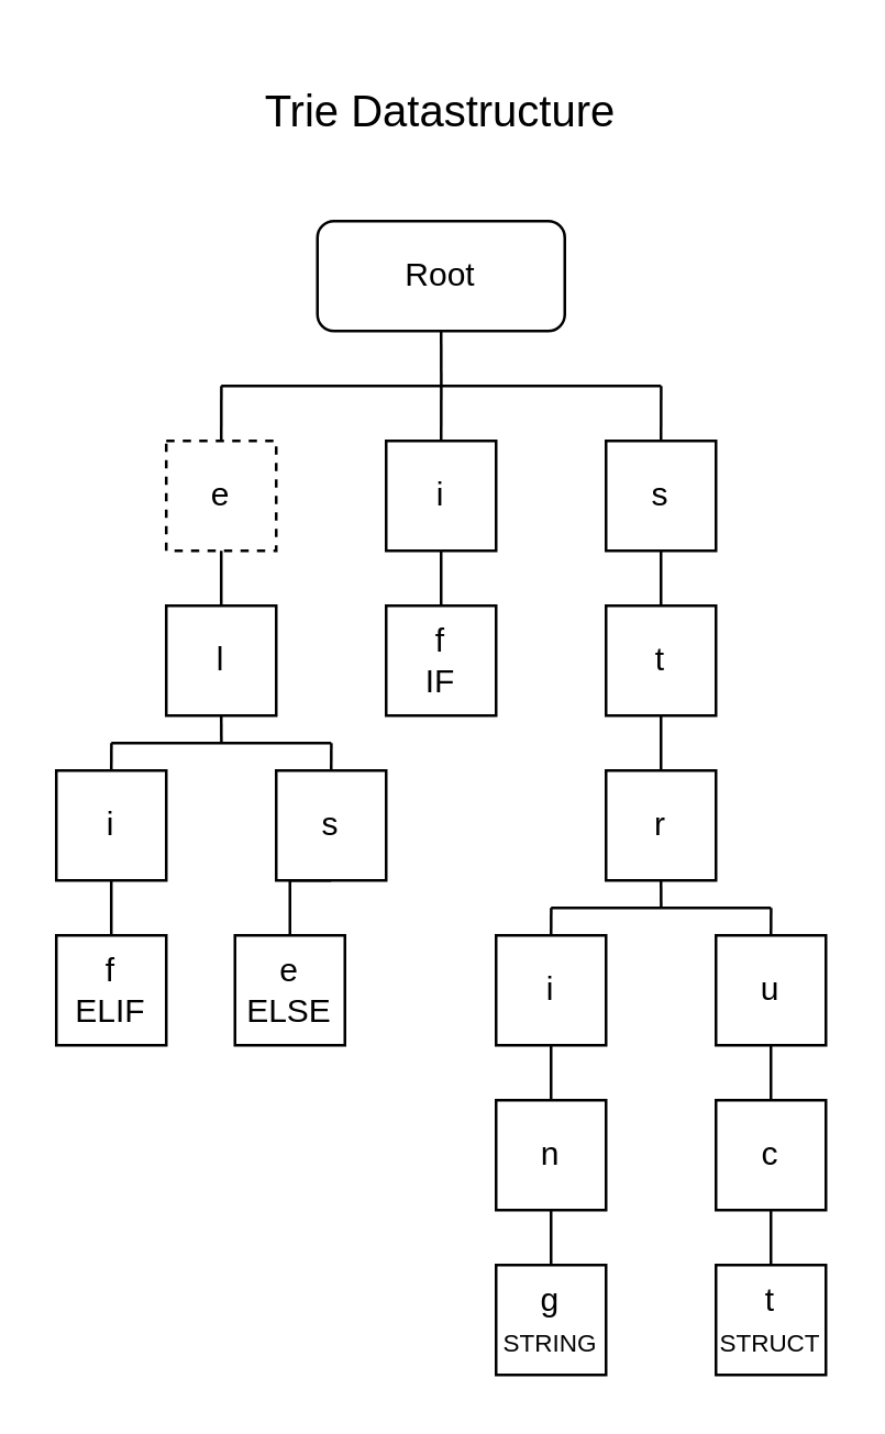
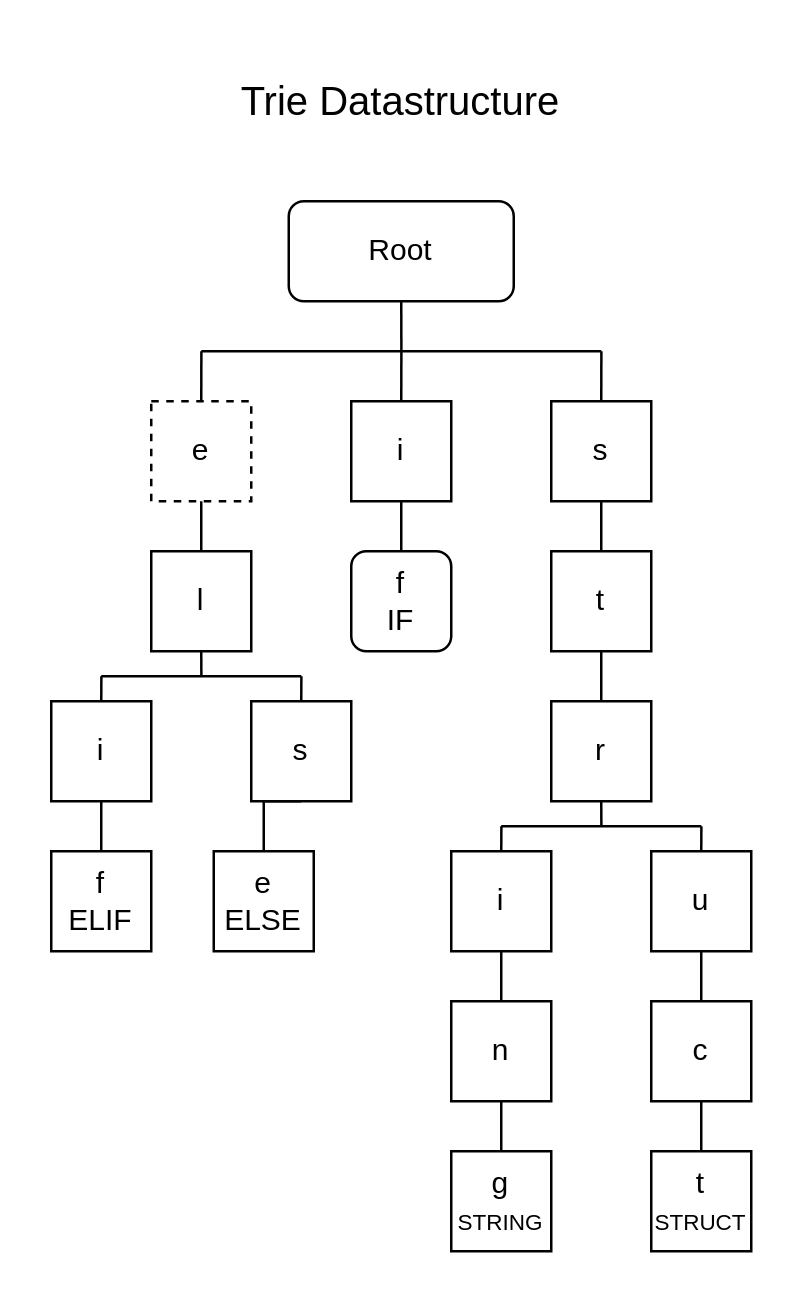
  <mxCell id="0" />
  <mxCell id="1" parent="0" />
  <mxCell id="2" style="edgeStyle=orthogonalEdgeStyle;rounded=0;orthogonalLoop=1;jettySize=auto;html=1;exitX=0.5;exitY=1;exitDx=0;exitDy=0;endArrow=none;startFill=0;" edge="1" parent="1" source="3"><mxGeometry relative="1" as="geometry"><mxPoint x="160.048" y="140" as="targetPoint" /></mxGeometry></mxCell>
  <mxCell id="3" value="Root" style="rounded=1;whiteSpace=wrap;html=1;" vertex="1" parent="1"><mxGeometry x="115" y="80" width="90" height="40" as="geometry" /></mxCell>
  <mxCell id="4" style="edgeStyle=orthogonalEdgeStyle;rounded=0;orthogonalLoop=1;jettySize=auto;html=1;exitX=0.5;exitY=0;exitDx=0;exitDy=0;endArrow=none;startFill=0;" edge="1" parent="1" source="5"><mxGeometry relative="1" as="geometry"><mxPoint x="80.048" y="140" as="targetPoint" /></mxGeometry></mxCell>
  <mxCell id="5" value="e" style="rounded=0;whiteSpace=wrap;html=1;dashed=1;" vertex="1" parent="1"><mxGeometry x="60" y="160" width="40" height="40" as="geometry" /></mxCell>
  <mxCell id="6" style="edgeStyle=orthogonalEdgeStyle;rounded=0;orthogonalLoop=1;jettySize=auto;html=1;exitX=0.5;exitY=0;exitDx=0;exitDy=0;endArrow=none;startFill=0;" edge="1" parent="1" source="8"><mxGeometry relative="1" as="geometry"><mxPoint x="160.048" y="140" as="targetPoint" /></mxGeometry></mxCell>
  <mxCell id="7" style="edgeStyle=orthogonalEdgeStyle;rounded=0;orthogonalLoop=1;jettySize=auto;html=1;exitX=0.5;exitY=1;exitDx=0;exitDy=0;entryX=0.5;entryY=0;entryDx=0;entryDy=0;endArrow=none;startFill=0;" edge="1" parent="1" source="8" target="25"><mxGeometry relative="1" as="geometry" /></mxCell>
  <mxCell id="8" value="i" style="rounded=0;whiteSpace=wrap;html=1;" vertex="1" parent="1"><mxGeometry x="140" y="160" width="40" height="40" as="geometry" /></mxCell>
  <mxCell id="9" style="edgeStyle=orthogonalEdgeStyle;rounded=0;orthogonalLoop=1;jettySize=auto;html=1;exitX=0.5;exitY=0;exitDx=0;exitDy=0;endArrow=none;startFill=0;" edge="1" parent="1" source="11"><mxGeometry relative="1" as="geometry"><mxPoint x="240.048" y="140" as="targetPoint" /></mxGeometry></mxCell>
  <mxCell id="10" style="edgeStyle=orthogonalEdgeStyle;rounded=0;orthogonalLoop=1;jettySize=auto;html=1;exitX=0.5;exitY=1;exitDx=0;exitDy=0;entryX=0.5;entryY=0;entryDx=0;entryDy=0;endArrow=none;startFill=0;" edge="1" parent="1" source="11" target="27"><mxGeometry relative="1" as="geometry" /></mxCell>
  <mxCell id="11" value="s" style="rounded=0;whiteSpace=wrap;html=1;" vertex="1" parent="1"><mxGeometry x="220" y="160" width="40" height="40" as="geometry" /></mxCell>
  <mxCell id="12" value="" style="endArrow=none;html=1;rounded=0;" edge="1" parent="1"><mxGeometry width="50" height="50" relative="1" as="geometry"><mxPoint x="80" y="140" as="sourcePoint" /><mxPoint x="240" y="140" as="targetPoint" /></mxGeometry></mxCell>
  <mxCell id="13" style="edgeStyle=orthogonalEdgeStyle;rounded=0;orthogonalLoop=1;jettySize=auto;html=1;exitX=0.5;exitY=0;exitDx=0;exitDy=0;entryX=0.5;entryY=1;entryDx=0;entryDy=0;endArrow=none;startFill=0;" edge="1" parent="1" source="15" target="5"><mxGeometry relative="1" as="geometry" /></mxCell>
  <mxCell id="14" style="edgeStyle=orthogonalEdgeStyle;rounded=0;orthogonalLoop=1;jettySize=auto;html=1;exitX=0.5;exitY=1;exitDx=0;exitDy=0;endArrow=none;startFill=0;" edge="1" parent="1" source="15"><mxGeometry relative="1" as="geometry"><mxPoint x="80.048" y="270" as="targetPoint" /></mxGeometry></mxCell>
  <mxCell id="15" value="l" style="rounded=0;whiteSpace=wrap;html=1;" vertex="1" parent="1"><mxGeometry x="60" y="220" width="40" height="40" as="geometry" /></mxCell>
  <mxCell id="16" style="edgeStyle=orthogonalEdgeStyle;rounded=0;orthogonalLoop=1;jettySize=auto;html=1;exitX=0.5;exitY=0;exitDx=0;exitDy=0;endArrow=none;startFill=0;" edge="1" parent="1" source="18"><mxGeometry relative="1" as="geometry"><mxPoint x="40.048" y="270" as="targetPoint" /></mxGeometry></mxCell>
  <mxCell id="17" style="edgeStyle=orthogonalEdgeStyle;rounded=0;orthogonalLoop=1;jettySize=auto;html=1;exitX=0.5;exitY=1;exitDx=0;exitDy=0;entryX=0.5;entryY=0;entryDx=0;entryDy=0;endArrow=none;startFill=0;" edge="1" parent="1" source="18" target="23"><mxGeometry relative="1" as="geometry" /></mxCell>
  <mxCell id="18" value="i" style="rounded=0;whiteSpace=wrap;html=1;" vertex="1" parent="1"><mxGeometry x="20" y="280" width="40" height="40" as="geometry" /></mxCell>
  <mxCell id="19" style="edgeStyle=orthogonalEdgeStyle;rounded=0;orthogonalLoop=1;jettySize=auto;html=1;exitX=0.5;exitY=0;exitDx=0;exitDy=0;endArrow=none;startFill=0;" edge="1" parent="1" source="21"><mxGeometry relative="1" as="geometry"><mxPoint x="120.048" y="270" as="targetPoint" /></mxGeometry></mxCell>
  <mxCell id="20" style="edgeStyle=orthogonalEdgeStyle;rounded=0;orthogonalLoop=1;jettySize=auto;html=1;exitX=0.5;exitY=1;exitDx=0;exitDy=0;entryX=0.5;entryY=0;entryDx=0;entryDy=0;endArrow=none;startFill=0;" edge="1" parent="1" source="21" target="22"><mxGeometry relative="1" as="geometry" /></mxCell>
  <mxCell id="21" value="s" style="rounded=0;whiteSpace=wrap;html=1;" vertex="1" parent="1"><mxGeometry x="100" y="280" width="40" height="40" as="geometry" /></mxCell>
  <mxCell id="22" value="e&lt;div&gt;ELSE&lt;/div&gt;" style="rounded=0;whiteSpace=wrap;html=1;" vertex="1" parent="1"><mxGeometry x="85" y="340" width="40" height="40" as="geometry" /></mxCell>
  <mxCell id="23" value="f&lt;div&gt;ELIF&lt;/div&gt;" style="rounded=0;whiteSpace=wrap;html=1;" vertex="1" parent="1"><mxGeometry x="20" y="340" width="40" height="40" as="geometry" /></mxCell>
  <mxCell id="24" value="" style="endArrow=none;html=1;rounded=0;" edge="1" parent="1"><mxGeometry width="50" height="50" relative="1" as="geometry"><mxPoint x="40" y="270" as="sourcePoint" /><mxPoint x="120" y="270" as="targetPoint" /></mxGeometry></mxCell>
- <mxCell id="25" value="f&lt;div&gt;IF&lt;/div&gt;" style="rounded=0;whiteSpace=wrap;html=1;" vertex="1" parent="1"><mxGeometry x="140" y="220" width="40" height="40" as="geometry" /></mxCell>
+ <mxCell id="25" value="f&lt;div&gt;IF&lt;/div&gt;" style="whiteSpace=wrap;html=1;rounded=1;" vertex="1" parent="1"><mxGeometry x="140" y="220" width="40" height="40" as="geometry" /></mxCell>
  <mxCell id="26" style="edgeStyle=orthogonalEdgeStyle;rounded=0;orthogonalLoop=1;jettySize=auto;html=1;exitX=0.5;exitY=1;exitDx=0;exitDy=0;entryX=0.5;entryY=0;entryDx=0;entryDy=0;endArrow=none;startFill=0;" edge="1" parent="1" source="27" target="29"><mxGeometry relative="1" as="geometry" /></mxCell>
  <mxCell id="27" value="t" style="rounded=0;whiteSpace=wrap;html=1;" vertex="1" parent="1"><mxGeometry x="220" y="220" width="40" height="40" as="geometry" /></mxCell>
  <mxCell id="28" style="edgeStyle=orthogonalEdgeStyle;rounded=0;orthogonalLoop=1;jettySize=auto;html=1;exitX=0.5;exitY=1;exitDx=0;exitDy=0;endArrow=none;startFill=0;" edge="1" parent="1" source="29"><mxGeometry relative="1" as="geometry"><mxPoint x="240.048" y="330" as="targetPoint" /></mxGeometry></mxCell>
  <mxCell id="29" value="r" style="rounded=0;whiteSpace=wrap;html=1;" vertex="1" parent="1"><mxGeometry x="220" y="280" width="40" height="40" as="geometry" /></mxCell>
  <mxCell id="30" value="" style="endArrow=none;html=1;rounded=0;" edge="1" parent="1"><mxGeometry width="50" height="50" relative="1" as="geometry"><mxPoint x="200" y="330" as="sourcePoint" /><mxPoint x="280" y="330" as="targetPoint" /></mxGeometry></mxCell>
  <mxCell id="31" style="edgeStyle=orthogonalEdgeStyle;rounded=0;orthogonalLoop=1;jettySize=auto;html=1;exitX=0.5;exitY=0;exitDx=0;exitDy=0;endArrow=none;startFill=0;" edge="1" parent="1" source="32"><mxGeometry relative="1" as="geometry"><mxPoint x="200.048" y="330" as="targetPoint" /></mxGeometry></mxCell>
  <mxCell id="32" value="i" style="rounded=0;whiteSpace=wrap;html=1;" vertex="1" parent="1"><mxGeometry x="180" y="340" width="40" height="40" as="geometry" /></mxCell>
  <mxCell id="33" style="edgeStyle=orthogonalEdgeStyle;rounded=0;orthogonalLoop=1;jettySize=auto;html=1;exitX=0.5;exitY=0;exitDx=0;exitDy=0;endArrow=none;startFill=0;" edge="1" parent="1" source="34"><mxGeometry relative="1" as="geometry"><mxPoint x="280.048" y="330" as="targetPoint" /></mxGeometry></mxCell>
  <mxCell id="34" value="u" style="rounded=0;whiteSpace=wrap;html=1;" vertex="1" parent="1"><mxGeometry x="260" y="340" width="40" height="40" as="geometry" /></mxCell>
  <mxCell id="35" style="edgeStyle=orthogonalEdgeStyle;rounded=0;orthogonalLoop=1;jettySize=auto;html=1;exitX=0.5;exitY=0;exitDx=0;exitDy=0;entryX=0.5;entryY=1;entryDx=0;entryDy=0;endArrow=none;startFill=0;" edge="1" parent="1" source="36" target="32"><mxGeometry relative="1" as="geometry" /></mxCell>
  <mxCell id="36" value="n" style="rounded=0;whiteSpace=wrap;html=1;" vertex="1" parent="1"><mxGeometry x="180" y="400" width="40" height="40" as="geometry" /></mxCell>
  <mxCell id="37" style="edgeStyle=orthogonalEdgeStyle;rounded=0;orthogonalLoop=1;jettySize=auto;html=1;exitX=0.5;exitY=0;exitDx=0;exitDy=0;entryX=0.5;entryY=1;entryDx=0;entryDy=0;endArrow=none;startFill=0;" edge="1" parent="1" source="38" target="36"><mxGeometry relative="1" as="geometry" /></mxCell>
  <mxCell id="38" value="g&lt;div&gt;&lt;font style=&quot;font-size: 9px;&quot;&gt;STRING&lt;/font&gt;&lt;/div&gt;" style="rounded=0;whiteSpace=wrap;html=1;" vertex="1" parent="1"><mxGeometry x="180" y="460" width="40" height="40" as="geometry" /></mxCell>
  <mxCell id="39" style="edgeStyle=orthogonalEdgeStyle;rounded=0;orthogonalLoop=1;jettySize=auto;html=1;exitX=0.5;exitY=0;exitDx=0;exitDy=0;entryX=0.5;entryY=1;entryDx=0;entryDy=0;endArrow=none;startFill=0;" edge="1" parent="1" source="40" target="34"><mxGeometry relative="1" as="geometry" /></mxCell>
  <mxCell id="40" value="c" style="rounded=0;whiteSpace=wrap;html=1;" vertex="1" parent="1"><mxGeometry x="260" y="400" width="40" height="40" as="geometry" /></mxCell>
  <mxCell id="41" style="edgeStyle=orthogonalEdgeStyle;rounded=0;orthogonalLoop=1;jettySize=auto;html=1;exitX=0.5;exitY=0;exitDx=0;exitDy=0;entryX=0.5;entryY=1;entryDx=0;entryDy=0;endArrow=none;startFill=0;" edge="1" parent="1" source="42" target="40"><mxGeometry relative="1" as="geometry" /></mxCell>
  <mxCell id="42" value="t&lt;div&gt;&lt;font style=&quot;font-size: 9px;&quot;&gt;STRUCT&lt;/font&gt;&lt;/div&gt;" style="rounded=0;whiteSpace=wrap;html=1;" vertex="1" parent="1"><mxGeometry x="260" y="460" width="40" height="40" as="geometry" /></mxCell>
  <mxCell id="43" value="Trie Datastructure" style="text;html=1;align=center;verticalAlign=middle;whiteSpace=wrap;rounded=0;fontSize=16;" vertex="1" parent="1"><mxGeometry x="40" y="20" width="240" height="40" as="geometry" /></mxCell>
